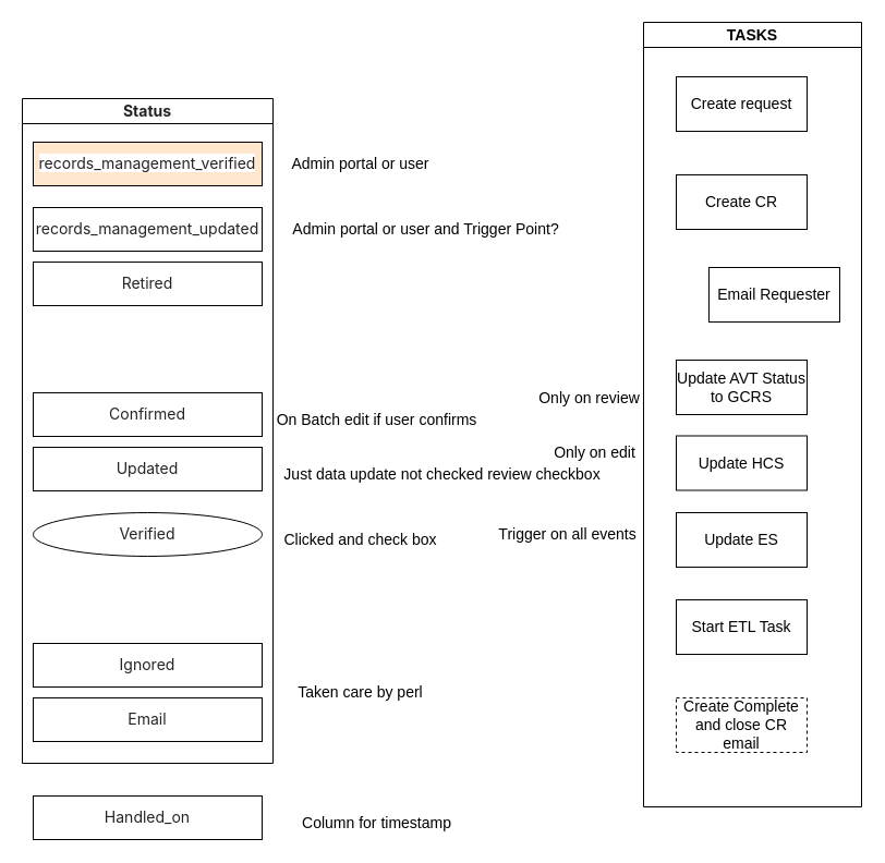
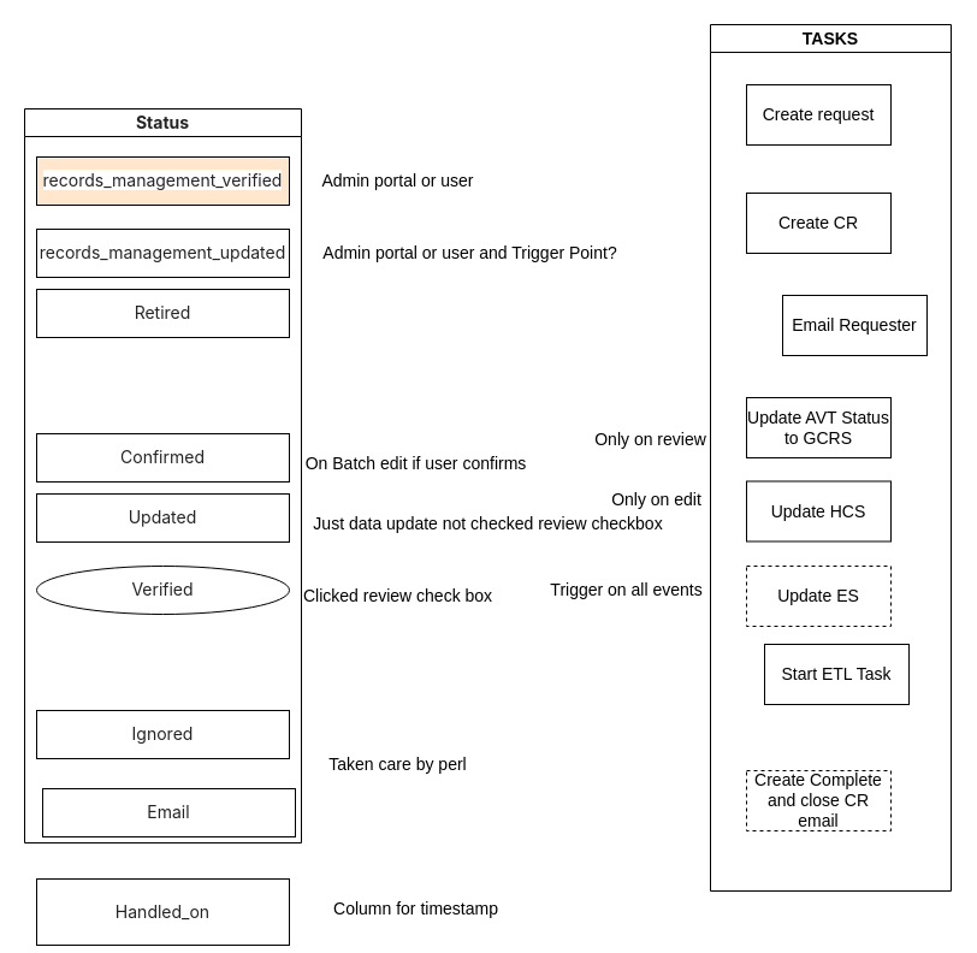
  <mxCell id="0" />
  <mxCell id="1" parent="0" />
  <mxCell id="2" value="&lt;font style=&quot;font-size: 14px;&quot;&gt;TASKS&lt;/font&gt;" style="swimlane;whiteSpace=wrap;html=1;" parent="1" vertex="1"><mxGeometry x="590" y="20" width="200" height="720" as="geometry" /></mxCell>
  <mxCell id="3" value="&lt;span style=&quot;font-size: 14px;&quot;&gt;Create request&lt;/span&gt;" style="rounded=0;whiteSpace=wrap;html=1;" parent="2" vertex="1"><mxGeometry x="30" y="50" width="120" height="50" as="geometry" /></mxCell>
  <mxCell id="4" value="&lt;span style=&quot;font-size: 14px;&quot;&gt;Create CR&lt;/span&gt;" style="rounded=0;whiteSpace=wrap;html=1;" parent="2" vertex="1"><mxGeometry x="30" y="140" width="120" height="50" as="geometry" /></mxCell>
  <mxCell id="5" value="&lt;span style=&quot;font-size: 14px;&quot;&gt;Email Requester&lt;/span&gt;" style="rounded=0;whiteSpace=wrap;html=1;" parent="2" vertex="1"><mxGeometry x="60" y="225" width="120" height="50" as="geometry" /></mxCell>
  <mxCell id="6" value="&lt;span style=&quot;font-size: 14px;&quot;&gt;Update AVT Status to GCRS&lt;/span&gt;" style="rounded=0;whiteSpace=wrap;html=1;" parent="2" vertex="1"><mxGeometry x="30" y="310" width="120" height="50" as="geometry" /></mxCell>
- <mxCell id="7" value="&lt;span style=&quot;font-size: 14px;&quot;&gt;Update ES&lt;/span&gt;" style="rounded=0;whiteSpace=wrap;html=1;" parent="2" vertex="1"><mxGeometry x="30" y="450" width="120" height="50" as="geometry" /></mxCell>
- <mxCell id="8" value="&lt;span style=&quot;font-size: 14px;&quot;&gt;Start ETL Task&lt;/span&gt;" style="rounded=0;whiteSpace=wrap;html=1;" parent="2" vertex="1"><mxGeometry x="30" y="530" width="120" height="50" as="geometry" /></mxCell>
+ <mxCell id="7" value="&lt;span style=&quot;font-size: 14px;&quot;&gt;Update ES&lt;/span&gt;" style="rounded=0;whiteSpace=wrap;html=1;dashed=1;" parent="2" vertex="1"><mxGeometry x="30" y="450" width="120" height="50" as="geometry" /></mxCell>
+ <mxCell id="8" value="&lt;span style=&quot;font-size: 14px;&quot;&gt;Start ETL Task&lt;/span&gt;" style="rounded=0;whiteSpace=wrap;html=1;" parent="2" vertex="1"><mxGeometry x="45" y="515" width="120" height="50" as="geometry" /></mxCell>
  <mxCell id="9" value="&lt;span style=&quot;font-size: 14px;&quot;&gt;Create Complete and close CR email&lt;/span&gt;" style="rounded=0;whiteSpace=wrap;html=1;dashed=1;" parent="2" vertex="1"><mxGeometry x="30" y="620" width="120" height="50" as="geometry" /></mxCell>
  <mxCell id="10" value="&lt;span style=&quot;font-size: 14px;&quot;&gt;Update HCS&lt;/span&gt;" style="rounded=0;whiteSpace=wrap;html=1;" parent="2" vertex="1"><mxGeometry x="30" y="379.5" width="120" height="50" as="geometry" /></mxCell>
  <mxCell id="11" value="&lt;span style=&quot;color: rgb(36, 36, 36); font-family: -apple-system, &amp;quot;system-ui&amp;quot;, &amp;quot;Segoe UI&amp;quot;, system-ui, &amp;quot;Apple Color Emoji&amp;quot;, &amp;quot;Segoe UI Emoji&amp;quot;, &amp;quot;Segoe UI Web&amp;quot;, sans-serif; font-style: normal; font-variant-ligatures: normal; font-variant-caps: normal; letter-spacing: normal; orphans: 2; text-align: left; text-indent: 0px; text-transform: none; widows: 2; word-spacing: 0px; -webkit-text-stroke-width: 0px; background-color: rgb(255, 255, 255); text-decoration-thickness: initial; text-decoration-style: initial; text-decoration-color: initial; float: none; display: inline !important;&quot;&gt;&lt;font style=&quot;font-size: 14px;&quot;&gt;Status&lt;/font&gt;&lt;/span&gt;" style="swimlane;whiteSpace=wrap;html=1;fontSize=14;" vertex="1" parent="1"><mxGeometry x="20" y="90" width="230" height="610" as="geometry" /></mxCell>
  <mxCell id="12" value="&lt;span style=&quot;color: rgb(36, 36, 36); font-family: -apple-system, &amp;quot;system-ui&amp;quot;, &amp;quot;Segoe UI&amp;quot;, system-ui, &amp;quot;Apple Color Emoji&amp;quot;, &amp;quot;Segoe UI Emoji&amp;quot;, &amp;quot;Segoe UI Web&amp;quot;, sans-serif; text-align: left; background-color: rgb(255, 255, 255);&quot;&gt;&lt;font style=&quot;font-size: 14px;&quot;&gt;records_management_verified&lt;/font&gt;&lt;/span&gt;" style="whiteSpace=wrap;html=1;fontSize=14;fillColor=#ffe6cc;" vertex="1" parent="11"><mxGeometry x="10" y="40" width="210" height="40" as="geometry" /></mxCell>
  <mxCell id="13" value="&lt;span style=&quot;color: rgb(36, 36, 36); font-family: -apple-system, &amp;quot;system-ui&amp;quot;, &amp;quot;Segoe UI&amp;quot;, system-ui, &amp;quot;Apple Color Emoji&amp;quot;, &amp;quot;Segoe UI Emoji&amp;quot;, &amp;quot;Segoe UI Web&amp;quot;, sans-serif; text-align: left; background-color: rgb(255, 255, 255);&quot;&gt;&lt;font style=&quot;font-size: 14px;&quot;&gt;records_management_updated&lt;/font&gt;&lt;/span&gt;" style="whiteSpace=wrap;html=1;fontSize=14;" vertex="1" parent="11"><mxGeometry x="10" y="100" width="210" height="40" as="geometry" /></mxCell>
  <mxCell id="14" value="&lt;span style=&quot;color: rgb(36, 36, 36); font-family: -apple-system, &amp;quot;system-ui&amp;quot;, &amp;quot;Segoe UI&amp;quot;, system-ui, &amp;quot;Apple Color Emoji&amp;quot;, &amp;quot;Segoe UI Emoji&amp;quot;, &amp;quot;Segoe UI Web&amp;quot;, sans-serif; text-align: left; background-color: rgb(255, 255, 255);&quot;&gt;&lt;font style=&quot;font-size: 14px;&quot;&gt;Ignored&lt;/font&gt;&lt;/span&gt;" style="whiteSpace=wrap;html=1;fontSize=14;" vertex="1" parent="11"><mxGeometry x="10" y="500" width="210" height="40" as="geometry" /></mxCell>
  <mxCell id="15" value="&lt;span style=&quot;color: rgb(36, 36, 36); font-family: -apple-system, &amp;quot;system-ui&amp;quot;, &amp;quot;Segoe UI&amp;quot;, system-ui, &amp;quot;Apple Color Emoji&amp;quot;, &amp;quot;Segoe UI Emoji&amp;quot;, &amp;quot;Segoe UI Web&amp;quot;, sans-serif; text-align: left; background-color: rgb(255, 255, 255);&quot;&gt;&lt;font style=&quot;font-size: 14px;&quot;&gt;Confirmed&lt;/font&gt;&lt;/span&gt;" style="whiteSpace=wrap;html=1;fontSize=14;" vertex="1" parent="11"><mxGeometry x="10" y="270" width="210" height="40" as="geometry" /></mxCell>
  <mxCell id="16" value="&lt;span style=&quot;color: rgb(36, 36, 36); font-family: -apple-system, &amp;quot;system-ui&amp;quot;, &amp;quot;Segoe UI&amp;quot;, system-ui, &amp;quot;Apple Color Emoji&amp;quot;, &amp;quot;Segoe UI Emoji&amp;quot;, &amp;quot;Segoe UI Web&amp;quot;, sans-serif; text-align: left; background-color: rgb(255, 255, 255);&quot;&gt;&lt;font style=&quot;font-size: 14px;&quot;&gt;Updated&lt;/font&gt;&lt;/span&gt;" style="whiteSpace=wrap;html=1;fontSize=14;" vertex="1" parent="11"><mxGeometry x="10" y="320" width="210" height="40" as="geometry" /></mxCell>
  <mxCell id="17" value="&lt;span style=&quot;color: rgb(36, 36, 36); font-family: -apple-system, &amp;quot;system-ui&amp;quot;, &amp;quot;Segoe UI&amp;quot;, system-ui, &amp;quot;Apple Color Emoji&amp;quot;, &amp;quot;Segoe UI Emoji&amp;quot;, &amp;quot;Segoe UI Web&amp;quot;, sans-serif; text-align: left; background-color: rgb(255, 255, 255);&quot;&gt;&lt;font style=&quot;font-size: 14px;&quot;&gt;Verified&lt;/font&gt;&lt;/span&gt;" style="ellipse;whiteSpace=wrap;html=1;fontSize=14;" vertex="1" parent="11"><mxGeometry x="10" y="380" width="210" height="40" as="geometry" /></mxCell>
  <mxCell id="18" value="&lt;span style=&quot;color: rgb(36, 36, 36); font-family: -apple-system, &amp;quot;system-ui&amp;quot;, &amp;quot;Segoe UI&amp;quot;, system-ui, &amp;quot;Apple Color Emoji&amp;quot;, &amp;quot;Segoe UI Emoji&amp;quot;, &amp;quot;Segoe UI Web&amp;quot;, sans-serif; text-align: left; background-color: rgb(255, 255, 255);&quot;&gt;&lt;font style=&quot;font-size: 14px;&quot;&gt;Retired&lt;/font&gt;&lt;/span&gt;" style="whiteSpace=wrap;html=1;fontSize=14;" vertex="1" parent="11"><mxGeometry x="10" y="150" width="210" height="40" as="geometry" /></mxCell>
- <mxCell id="19" value="&lt;span style=&quot;color: rgb(36, 36, 36); font-family: -apple-system, &amp;quot;system-ui&amp;quot;, &amp;quot;Segoe UI&amp;quot;, system-ui, &amp;quot;Apple Color Emoji&amp;quot;, &amp;quot;Segoe UI Emoji&amp;quot;, &amp;quot;Segoe UI Web&amp;quot;, sans-serif; text-align: left; background-color: rgb(255, 255, 255);&quot;&gt;&lt;font style=&quot;font-size: 14px;&quot;&gt;Email&lt;/font&gt;&lt;/span&gt;" style="whiteSpace=wrap;html=1;fontSize=14;" vertex="1" parent="11"><mxGeometry x="10" y="550" width="210" height="40" as="geometry" /></mxCell>
- <mxCell id="20" value="&lt;span style=&quot;color: rgb(36, 36, 36); font-family: -apple-system, &amp;quot;system-ui&amp;quot;, &amp;quot;Segoe UI&amp;quot;, system-ui, &amp;quot;Apple Color Emoji&amp;quot;, &amp;quot;Segoe UI Emoji&amp;quot;, &amp;quot;Segoe UI Web&amp;quot;, sans-serif; text-align: left; background-color: rgb(255, 255, 255);&quot;&gt;&lt;font style=&quot;font-size: 14px;&quot;&gt;Handled_on&lt;/font&gt;&lt;/span&gt;" style="whiteSpace=wrap;html=1;fontSize=14;" vertex="1" parent="1"><mxGeometry x="30" y="730" width="210" height="40" as="geometry" /></mxCell>
+ <mxCell id="19" value="&lt;span style=&quot;color: rgb(36, 36, 36); font-family: -apple-system, &amp;quot;system-ui&amp;quot;, &amp;quot;Segoe UI&amp;quot;, system-ui, &amp;quot;Apple Color Emoji&amp;quot;, &amp;quot;Segoe UI Emoji&amp;quot;, &amp;quot;Segoe UI Web&amp;quot;, sans-serif; text-align: left; background-color: rgb(255, 255, 255);&quot;&gt;&lt;font style=&quot;font-size: 14px;&quot;&gt;Email&lt;/font&gt;&lt;/span&gt;" style="whiteSpace=wrap;html=1;fontSize=14;" vertex="1" parent="11"><mxGeometry x="15" y="565" width="210" height="40" as="geometry" /></mxCell>
+ <mxCell id="20" value="&lt;span style=&quot;color: rgb(36, 36, 36); font-family: -apple-system, &amp;quot;system-ui&amp;quot;, &amp;quot;Segoe UI&amp;quot;, system-ui, &amp;quot;Apple Color Emoji&amp;quot;, &amp;quot;Segoe UI Emoji&amp;quot;, &amp;quot;Segoe UI Web&amp;quot;, sans-serif; text-align: left; background-color: rgb(255, 255, 255);&quot;&gt;&lt;font style=&quot;font-size: 14px;&quot;&gt;Handled_on&lt;/font&gt;&lt;/span&gt;" style="whiteSpace=wrap;html=1;fontSize=14;" vertex="1" parent="1"><mxGeometry x="30" y="730" width="210" height="55" as="geometry" /></mxCell>
  <mxCell id="21" value="Admin portal or user" style="text;html=1;align=center;verticalAlign=middle;resizable=0;points=[];autosize=1;strokeColor=none;fillColor=none;fontSize=14;" vertex="1" parent="1"><mxGeometry x="255" y="135" width="150" height="30" as="geometry" /></mxCell>
  <mxCell id="22" value="Admin portal or user and Trigger Point?" style="text;html=1;align=center;verticalAlign=middle;resizable=0;points=[];autosize=1;strokeColor=none;fillColor=none;fontSize=14;" vertex="1" parent="1"><mxGeometry x="255" y="195" width="270" height="30" as="geometry" /></mxCell>
  <mxCell id="23" value="Taken care by perl" style="text;html=1;align=center;verticalAlign=middle;resizable=0;points=[];autosize=1;strokeColor=none;fillColor=none;fontSize=14;" vertex="1" parent="1"><mxGeometry x="260" y="620" width="140" height="30" as="geometry" /></mxCell>
  <mxCell id="24" value="On Batch edit if user confirms" style="text;html=1;align=center;verticalAlign=middle;resizable=0;points=[];autosize=1;strokeColor=none;fillColor=none;fontSize=14;" vertex="1" parent="1"><mxGeometry x="240" y="370" width="210" height="30" as="geometry" /></mxCell>
  <mxCell id="25" value="Only on review" style="text;html=1;align=center;verticalAlign=middle;resizable=0;points=[];autosize=1;strokeColor=none;fillColor=none;fontSize=14;" vertex="1" parent="1"><mxGeometry x="480" y="350" width="120" height="30" as="geometry" /></mxCell>
  <mxCell id="26" value="Only on edit" style="text;html=1;align=center;verticalAlign=middle;resizable=0;points=[];autosize=1;strokeColor=none;fillColor=none;fontSize=14;" vertex="1" parent="1"><mxGeometry x="495" y="400" width="100" height="30" as="geometry" /></mxCell>
  <mxCell id="27" value="Trigger on all events" style="text;html=1;align=center;verticalAlign=middle;resizable=0;points=[];autosize=1;strokeColor=none;fillColor=none;fontSize=14;" vertex="1" parent="1"><mxGeometry x="445" y="475" width="150" height="30" as="geometry" /></mxCell>
  <mxCell id="28" value="Just data update not checked review checkbox" style="text;html=1;align=center;verticalAlign=middle;resizable=0;points=[];autosize=1;strokeColor=none;fillColor=none;fontSize=14;" vertex="1" parent="1"><mxGeometry x="250" y="420" width="310" height="30" as="geometry" /></mxCell>
- <mxCell id="29" value="Clicked and check box" style="text;html=1;align=center;verticalAlign=middle;resizable=0;points=[];autosize=1;strokeColor=none;fillColor=none;fontSize=14;" vertex="1" parent="1"><mxGeometry x="240" y="480" width="180" height="30" as="geometry" /></mxCell>
+ <mxCell id="29" value="Clicked review check box" style="text;html=1;align=center;verticalAlign=middle;resizable=0;points=[];autosize=1;strokeColor=none;fillColor=none;fontSize=14;" vertex="1" parent="1"><mxGeometry x="240" y="480" width="180" height="30" as="geometry" /></mxCell>
  <mxCell id="30" value="Column for timestamp" style="text;html=1;align=center;verticalAlign=middle;resizable=0;points=[];autosize=1;strokeColor=none;fillColor=none;fontSize=14;" vertex="1" parent="1"><mxGeometry x="265" y="740" width="160" height="30" as="geometry" /></mxCell>
